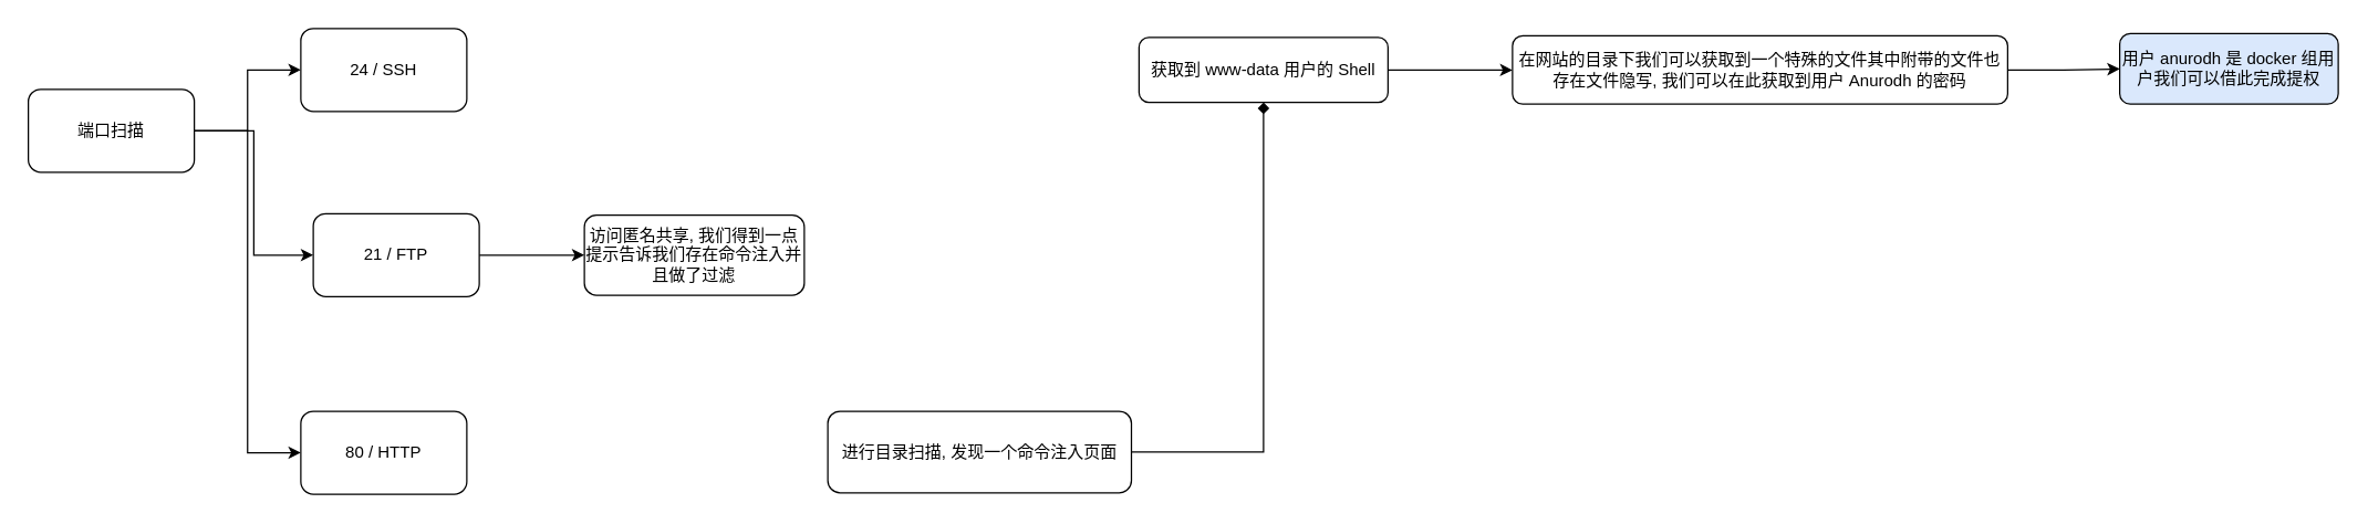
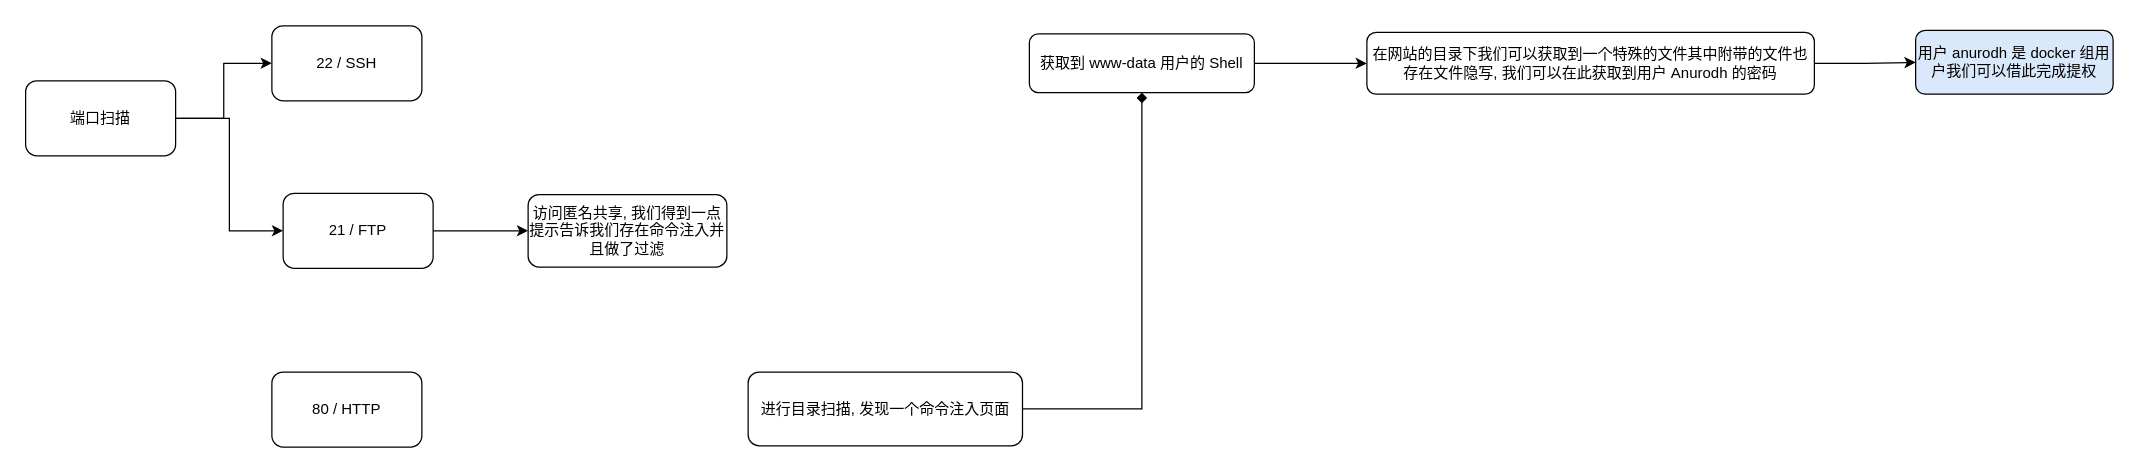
  <mxCell id="0" />
  <mxCell id="1" parent="0" />
  <mxCell id="2" value="" style="edgeStyle=orthogonalEdgeStyle;rounded=0;orthogonalLoop=1;jettySize=auto;html=1;entryX=0;entryY=0.5;entryDx=0;entryDy=0;" edge="1" parent="1" source="5" target="7"><mxGeometry relative="1" as="geometry" /></mxCell>
  <mxCell id="3" style="edgeStyle=orthogonalEdgeStyle;rounded=0;orthogonalLoop=1;jettySize=auto;html=1;entryX=0;entryY=0.5;entryDx=0;entryDy=0;" edge="1" parent="1" source="5" target="8"><mxGeometry relative="1" as="geometry" /></mxCell>
- <mxCell id="4" style="edgeStyle=orthogonalEdgeStyle;rounded=0;orthogonalLoop=1;jettySize=auto;html=1;entryX=0;entryY=0.5;entryDx=0;entryDy=0;" edge="1" parent="1" source="5" target="9"><mxGeometry relative="1" as="geometry" /></mxCell>
  <mxCell id="5" value="端口扫描" style="rounded=1;whiteSpace=wrap;html=1;" vertex="1" parent="1"><mxGeometry x="20" y="64" width="120" height="60" as="geometry" /></mxCell>
  <mxCell id="6" value="" style="edgeStyle=orthogonalEdgeStyle;rounded=0;orthogonalLoop=1;jettySize=auto;html=1;" edge="1" parent="1" source="7" target="10"><mxGeometry relative="1" as="geometry" /></mxCell>
  <mxCell id="7" value="21 / FTP" style="whiteSpace=wrap;html=1;rounded=1;" vertex="1" parent="1"><mxGeometry x="226" y="154" width="120" height="60" as="geometry" /></mxCell>
- <mxCell id="8" value="24 / SSH" style="whiteSpace=wrap;html=1;rounded=1;" vertex="1" parent="1"><mxGeometry x="217" y="20" width="120" height="60" as="geometry" /></mxCell>
+ <mxCell id="8" value="22 / SSH" style="whiteSpace=wrap;html=1;rounded=1;" vertex="1" parent="1"><mxGeometry x="217" y="20" width="120" height="60" as="geometry" /></mxCell>
  <mxCell id="9" value="80 / HTTP" style="whiteSpace=wrap;html=1;rounded=1;" vertex="1" parent="1"><mxGeometry x="217" y="297" width="120" height="60" as="geometry" /></mxCell>
  <mxCell id="10" value="访问匿名共享, 我们得到一点提示告诉我们存在命令注入并且做了过滤" style="whiteSpace=wrap;html=1;rounded=1;" vertex="1" parent="1"><mxGeometry x="422" y="155" width="159" height="58" as="geometry" /></mxCell>
  <mxCell id="11" value="" style="edgeStyle=orthogonalEdgeStyle;rounded=0;orthogonalLoop=1;jettySize=auto;html=1;endArrow=diamond;" edge="1" parent="1" source="12" target="14"><mxGeometry relative="1" as="geometry" /></mxCell>
  <mxCell id="12" value="进行目录扫描, 发现一个命令注入页面" style="whiteSpace=wrap;html=1;rounded=1;" vertex="1" parent="1"><mxGeometry x="598" y="297" width="219.5" height="59" as="geometry" /></mxCell>
  <mxCell id="13" value="" style="edgeStyle=orthogonalEdgeStyle;rounded=0;orthogonalLoop=1;jettySize=auto;html=1;" edge="1" parent="1" source="14" target="16"><mxGeometry relative="1" as="geometry" /></mxCell>
  <mxCell id="14" value="获取到 www-data 用户的 Shell" style="whiteSpace=wrap;html=1;rounded=1;" vertex="1" parent="1"><mxGeometry x="823" y="26.5" width="180" height="47" as="geometry" /></mxCell>
  <mxCell id="15" value="" style="edgeStyle=orthogonalEdgeStyle;rounded=0;orthogonalLoop=1;jettySize=auto;html=1;" edge="1" parent="1" source="16" target="17"><mxGeometry relative="1" as="geometry" /></mxCell>
  <mxCell id="16" value="在网站的目录下我们可以获取到一个特殊的文件其中附带的文件也存在文件隐写, 我们可以在此获取到用户 Anurodh 的密码" style="whiteSpace=wrap;html=1;rounded=1;" vertex="1" parent="1"><mxGeometry x="1093" y="25.25" width="358" height="49.5" as="geometry" /></mxCell>
  <mxCell id="17" value="用户 anurodh 是 docker 组用户我们可以借此完成提权" style="whiteSpace=wrap;html=1;rounded=1;fillColor=#dae8fc;" vertex="1" parent="1"><mxGeometry x="1532" y="23.75" width="158" height="51" as="geometry" /></mxCell>
